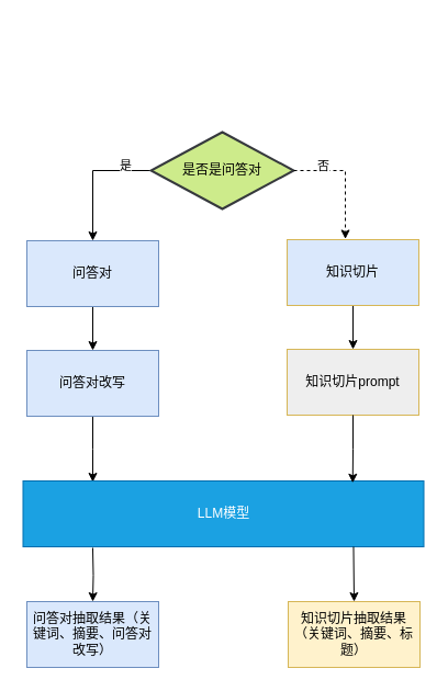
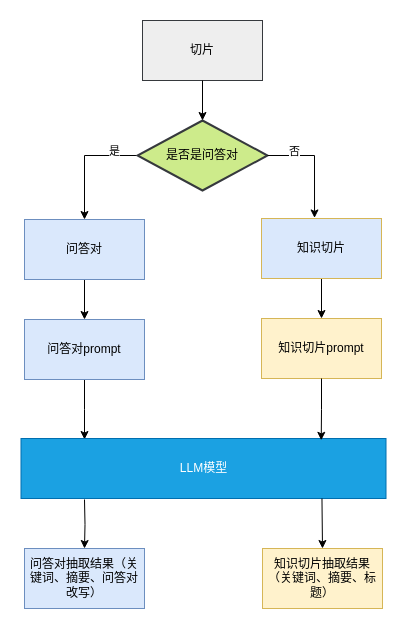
  <mxCell id="0" />
  <mxCell id="1" parent="0" />
+ <mxCell id="2" value="切片" style="rounded=0;whiteSpace=wrap;html=1;fillColor=#eeeeee;strokeColor=#36393d;" vertex="1" parent="1"><mxGeometry x="142" y="20" width="120" height="60" as="geometry" /></mxCell>
  <mxCell id="3" style="edgeStyle=orthogonalEdgeStyle;rounded=0;orthogonalLoop=1;jettySize=auto;html=1;exitX=0.5;exitY=1;exitDx=0;exitDy=0;entryX=0.5;entryY=0;entryDx=0;entryDy=0;" edge="1" parent="1" source="4" target="8"><mxGeometry relative="1" as="geometry" /></mxCell>
  <mxCell id="4" value="问答对" style="rounded=0;whiteSpace=wrap;html=1;fillColor=#dae8fc;strokeColor=#6c8ebf;" vertex="1" parent="1"><mxGeometry x="24" y="219" width="120" height="60" as="geometry" /></mxCell>
  <mxCell id="5" style="edgeStyle=orthogonalEdgeStyle;rounded=0;orthogonalLoop=1;jettySize=auto;html=1;exitX=0.5;exitY=1;exitDx=0;exitDy=0;entryX=0.5;entryY=0;entryDx=0;entryDy=0;" edge="1" parent="1" source="6" target="9"><mxGeometry relative="1" as="geometry" /></mxCell>
  <mxCell id="6" value="知识切片" style="rounded=0;whiteSpace=wrap;html=1;fillColor=#dae8fc;strokeColor=#d6b656;" vertex="1" parent="1"><mxGeometry x="261" y="218" width="120" height="60" as="geometry" /></mxCell>
  <mxCell id="7" style="edgeStyle=orthogonalEdgeStyle;rounded=0;orthogonalLoop=1;jettySize=auto;html=1;exitX=0.5;exitY=1;exitDx=0;exitDy=0;entryX=0.5;entryY=0;entryDx=0;entryDy=0;" edge="1" parent="1" source="8"><mxGeometry relative="1" as="geometry"><mxPoint x="84" y="439" as="targetPoint" /></mxGeometry></mxCell>
- <mxCell id="8" value="问答对改写" style="rounded=0;whiteSpace=wrap;html=1;fillColor=#dae8fc;strokeColor=#6c8ebf;" vertex="1" parent="1"><mxGeometry x="24" y="319" width="120" height="60" as="geometry" /></mxCell>
- <mxCell id="9" value="知识切片prompt" style="rounded=0;whiteSpace=wrap;html=1;fillColor=#eeeeee;strokeColor=#d6b656;" vertex="1" parent="1"><mxGeometry x="261" y="318" width="120" height="60" as="geometry" /></mxCell>
+ <mxCell id="8" value="问答对prompt" style="rounded=0;whiteSpace=wrap;html=1;fillColor=#dae8fc;strokeColor=#6c8ebf;" vertex="1" parent="1"><mxGeometry x="24" y="319" width="120" height="60" as="geometry" /></mxCell>
+ <mxCell id="9" value="知识切片prompt" style="rounded=0;whiteSpace=wrap;html=1;fillColor=#fff2cc;strokeColor=#d6b656;" vertex="1" parent="1"><mxGeometry x="261" y="318" width="120" height="60" as="geometry" /></mxCell>
  <mxCell id="10" style="edgeStyle=orthogonalEdgeStyle;rounded=0;orthogonalLoop=1;jettySize=auto;html=1;exitX=0.5;exitY=1;exitDx=0;exitDy=0;entryX=0.5;entryY=0;entryDx=0;entryDy=0;" edge="1" parent="1" target="11"><mxGeometry relative="1" as="geometry"><mxPoint x="84" y="499" as="sourcePoint" /></mxGeometry></mxCell>
  <mxCell id="11" value="问答对抽取结果（关键词、摘要、问答对改写）" style="rounded=0;whiteSpace=wrap;html=1;fillColor=#dae8fc;strokeColor=#6c8ebf;" vertex="1" parent="1"><mxGeometry x="24" y="548" width="120" height="60" as="geometry" /></mxCell>
  <mxCell id="12" value="知识切片抽取结果（关键词、摘要、标题）" style="rounded=0;whiteSpace=wrap;html=1;fillColor=#fff2cc;strokeColor=#d6b656;" vertex="1" parent="1"><mxGeometry x="262" y="548" width="120" height="60" as="geometry" /></mxCell>
  <mxCell id="13" value="LLM模型" style="rounded=0;whiteSpace=wrap;html=1;fillColor=#1ba1e2;fontColor=#ffffff;strokeColor=#006EAF;" vertex="1" parent="1"><mxGeometry x="20.5" y="438" width="365" height="60" as="geometry" /></mxCell>
  <mxCell id="14" style="edgeStyle=orthogonalEdgeStyle;rounded=0;orthogonalLoop=1;jettySize=auto;html=1;exitX=0;exitY=0.5;exitDx=0;exitDy=0;exitPerimeter=0;entryX=0.5;entryY=0;entryDx=0;entryDy=0;" edge="1" parent="1" source="16" target="4"><mxGeometry relative="1" as="geometry" /></mxCell>
  <mxCell id="15" value="是" style="edgeLabel;html=1;align=center;verticalAlign=middle;resizable=0;points=[];" vertex="1" connectable="0" parent="14"><mxGeometry x="-0.321" y="-3" relative="1" as="geometry"><mxPoint x="16" y="-2" as="offset" /></mxGeometry></mxCell>
  <mxCell id="16" value="是否是问答对" style="strokeWidth=2;html=1;shape=mxgraph.flowchart.decision;whiteSpace=wrap;fillColor=#cdeb8b;strokeColor=#36393d;" vertex="1" parent="1"><mxGeometry x="137" y="120" width="130" height="70" as="geometry" /></mxCell>
+ <mxCell id="17" style="edgeStyle=orthogonalEdgeStyle;rounded=0;orthogonalLoop=1;jettySize=auto;html=1;exitX=0.5;exitY=1;exitDx=0;exitDy=0;entryX=0.5;entryY=0;entryDx=0;entryDy=0;entryPerimeter=0;" edge="1" parent="1" source="2" target="16"><mxGeometry relative="1" as="geometry" /></mxCell>
  <mxCell id="18" style="edgeStyle=orthogonalEdgeStyle;rounded=0;orthogonalLoop=1;jettySize=auto;html=1;exitX=0.5;exitY=1;exitDx=0;exitDy=0;entryX=0.839;entryY=0.03;entryDx=0;entryDy=0;entryPerimeter=0;" edge="1" parent="1" source="9"><mxGeometry relative="1" as="geometry"><mxPoint x="320.735" y="439.8" as="targetPoint" /></mxGeometry></mxCell>
  <mxCell id="19" style="edgeStyle=orthogonalEdgeStyle;rounded=0;orthogonalLoop=1;jettySize=auto;html=1;exitX=0.5;exitY=1;exitDx=0;exitDy=0;entryX=0.5;entryY=0;entryDx=0;entryDy=0;" edge="1" parent="1" target="12"><mxGeometry relative="1" as="geometry"><mxPoint x="321.47" y="498" as="sourcePoint" /><mxPoint x="321.47" y="560" as="targetPoint" /></mxGeometry></mxCell>
- <mxCell id="20" style="edgeStyle=orthogonalEdgeStyle;rounded=0;orthogonalLoop=1;jettySize=auto;html=1;exitX=1;exitY=0.5;exitDx=0;exitDy=0;exitPerimeter=0;entryX=0.442;entryY=-0.009;entryDx=0;entryDy=0;entryPerimeter=0;dashed=1;" edge="1" parent="1" source="16" target="6"><mxGeometry relative="1" as="geometry" /></mxCell>
+ <mxCell id="20" style="edgeStyle=orthogonalEdgeStyle;rounded=0;orthogonalLoop=1;jettySize=auto;html=1;exitX=1;exitY=0.5;exitDx=0;exitDy=0;exitPerimeter=0;entryX=0.442;entryY=-0.009;entryDx=0;entryDy=0;entryPerimeter=0;" edge="1" parent="1" source="16" target="6"><mxGeometry relative="1" as="geometry" /></mxCell>
  <mxCell id="21" value="否" style="edgeLabel;html=1;align=center;verticalAlign=middle;resizable=0;points=[];" vertex="1" connectable="0" parent="20"><mxGeometry x="-0.521" y="-1" relative="1" as="geometry"><mxPoint y="-6" as="offset" /></mxGeometry></mxCell>
